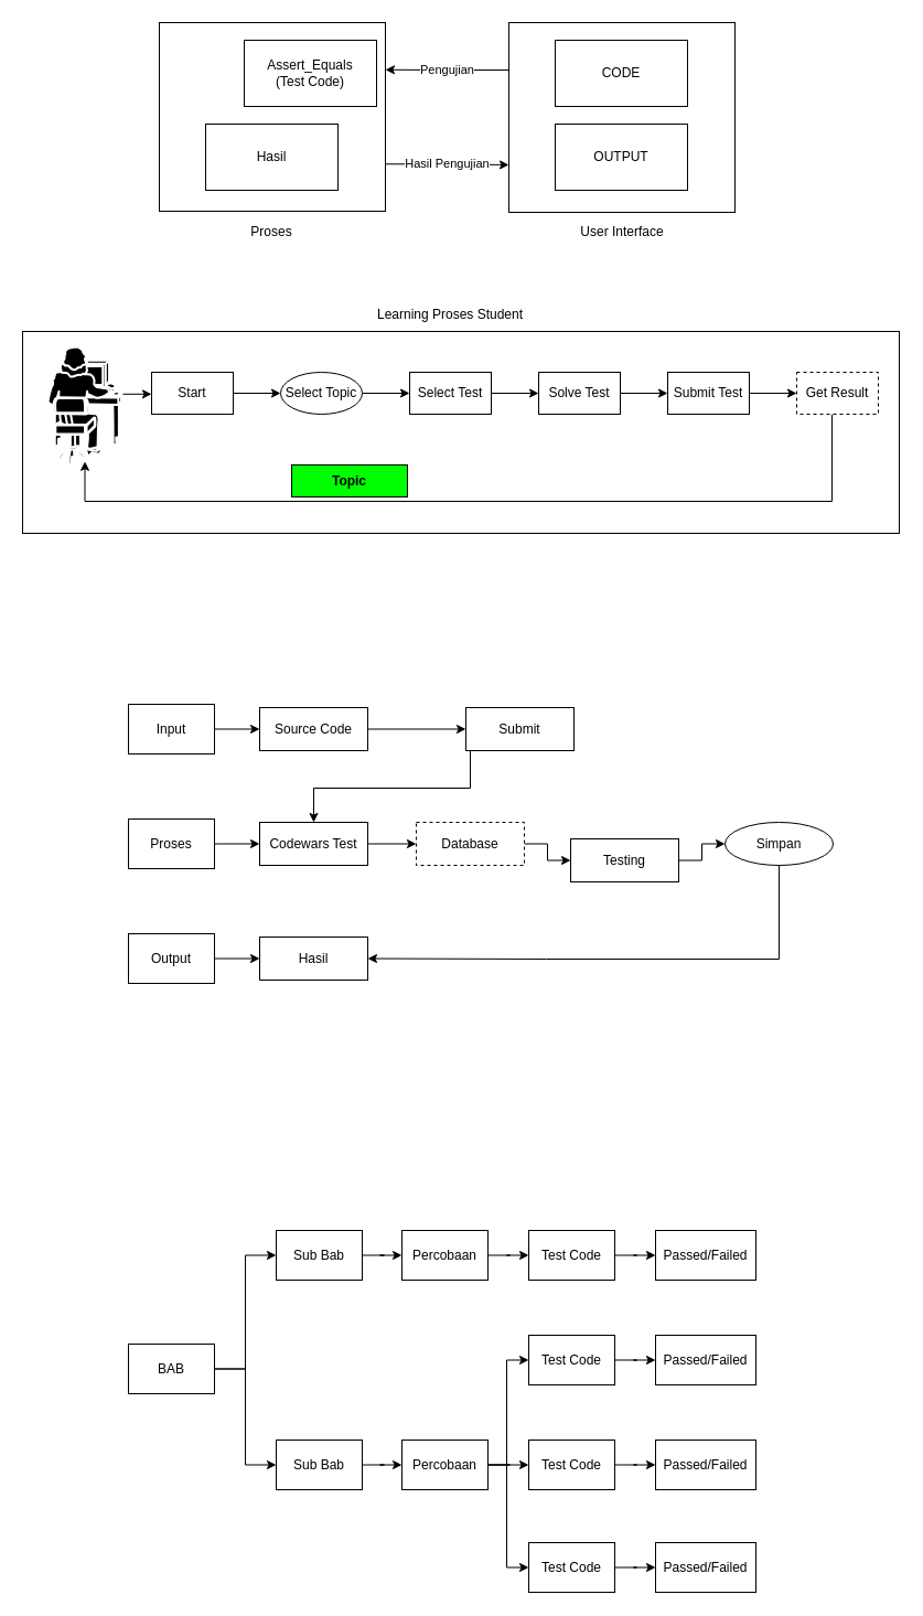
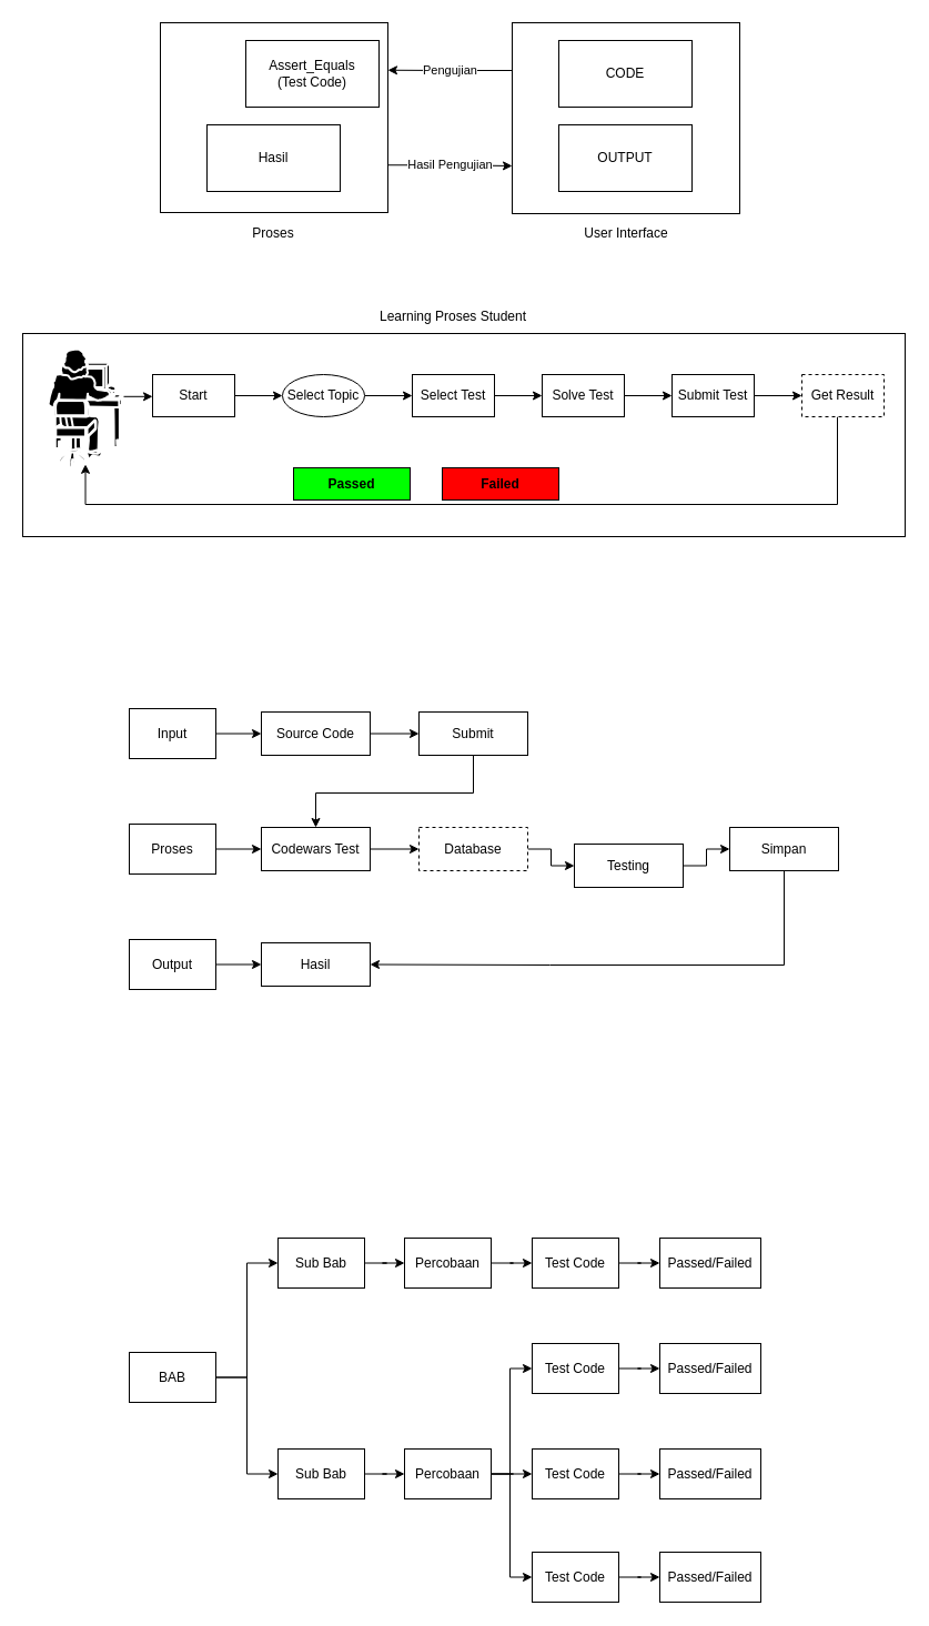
  <mxCell id="0" />
  <mxCell id="1" parent="0" />
  <mxCell id="2" value="Hasil Pengujian" style="edgeStyle=orthogonalEdgeStyle;rounded=0;orthogonalLoop=1;jettySize=auto;html=1;exitX=1;exitY=0.75;exitDx=0;exitDy=0;entryX=0;entryY=0.75;entryDx=0;entryDy=0;" edge="1" parent="1" source="3" target="7"><mxGeometry relative="1" as="geometry" /></mxCell>
  <mxCell id="3" value="" style="rounded=0;whiteSpace=wrap;html=1;" vertex="1" parent="1"><mxGeometry x="144" y="20" width="205" height="171" as="geometry" /></mxCell>
  <mxCell id="4" value="Assert_Equals&lt;br&gt;(Test Code)" style="rounded=0;whiteSpace=wrap;html=1;" vertex="1" parent="1"><mxGeometry x="221" y="36" width="120" height="60" as="geometry" /></mxCell>
  <mxCell id="5" value="Hasil" style="rounded=0;whiteSpace=wrap;html=1;" vertex="1" parent="1"><mxGeometry x="186" y="112" width="120" height="60" as="geometry" /></mxCell>
  <mxCell id="6" value="Pengujian" style="edgeStyle=orthogonalEdgeStyle;rounded=0;orthogonalLoop=1;jettySize=auto;html=1;entryX=1;entryY=0.25;entryDx=0;entryDy=0;exitX=0;exitY=0.25;exitDx=0;exitDy=0;" edge="1" parent="1" source="7" target="3"><mxGeometry relative="1" as="geometry" /></mxCell>
  <mxCell id="7" value="" style="rounded=0;whiteSpace=wrap;html=1;" vertex="1" parent="1"><mxGeometry x="461" y="20" width="205" height="172" as="geometry" /></mxCell>
  <mxCell id="8" value="CODE" style="rounded=0;whiteSpace=wrap;html=1;" vertex="1" parent="1"><mxGeometry x="503" y="36" width="120" height="60" as="geometry" /></mxCell>
  <mxCell id="9" value="OUTPUT" style="rounded=0;whiteSpace=wrap;html=1;" vertex="1" parent="1"><mxGeometry x="503" y="112" width="120" height="60" as="geometry" /></mxCell>
  <mxCell id="10" value="Proses" style="text;html=1;strokeColor=none;fillColor=none;align=center;verticalAlign=middle;whiteSpace=wrap;rounded=0;" vertex="1" parent="1"><mxGeometry x="216" y="195" width="60" height="30" as="geometry" /></mxCell>
  <mxCell id="11" value="User Interface" style="text;html=1;strokeColor=none;fillColor=none;align=center;verticalAlign=middle;whiteSpace=wrap;rounded=0;" vertex="1" parent="1"><mxGeometry x="519.5" y="195" width="88" height="30" as="geometry" /></mxCell>
  <mxCell id="12" value="" style="rounded=0;whiteSpace=wrap;html=1;" vertex="1" parent="1"><mxGeometry x="20" y="300" width="795" height="183" as="geometry" /></mxCell>
  <mxCell id="13" style="edgeStyle=orthogonalEdgeStyle;rounded=0;orthogonalLoop=1;jettySize=auto;html=1;entryX=0;entryY=0.5;entryDx=0;entryDy=0;" edge="1" parent="1" source="14" target="16"><mxGeometry relative="1" as="geometry" /></mxCell>
  <mxCell id="14" value="Start" style="rounded=0;whiteSpace=wrap;html=1;" vertex="1" parent="1"><mxGeometry x="137" y="337" width="74" height="38" as="geometry" /></mxCell>
  <mxCell id="15" style="edgeStyle=orthogonalEdgeStyle;rounded=0;orthogonalLoop=1;jettySize=auto;html=1;entryX=0;entryY=0.5;entryDx=0;entryDy=0;" edge="1" parent="1" source="16" target="18"><mxGeometry relative="1" as="geometry" /></mxCell>
  <mxCell id="16" value="Select Topic" style="ellipse;whiteSpace=wrap;html=1;" vertex="1" parent="1"><mxGeometry x="254" y="337" width="74" height="38" as="geometry" /></mxCell>
  <mxCell id="17" style="edgeStyle=orthogonalEdgeStyle;rounded=0;orthogonalLoop=1;jettySize=auto;html=1;entryX=0;entryY=0.5;entryDx=0;entryDy=0;" edge="1" parent="1" source="18" target="20"><mxGeometry relative="1" as="geometry" /></mxCell>
  <mxCell id="18" value="Select Test" style="rounded=0;whiteSpace=wrap;html=1;" vertex="1" parent="1"><mxGeometry x="371" y="337" width="74" height="38" as="geometry" /></mxCell>
  <mxCell id="19" style="edgeStyle=orthogonalEdgeStyle;rounded=0;orthogonalLoop=1;jettySize=auto;html=1;entryX=0;entryY=0.5;entryDx=0;entryDy=0;" edge="1" parent="1" source="20" target="22"><mxGeometry relative="1" as="geometry" /></mxCell>
  <mxCell id="20" value="Solve Test" style="rounded=0;whiteSpace=wrap;html=1;" vertex="1" parent="1"><mxGeometry x="488" y="337" width="74" height="38" as="geometry" /></mxCell>
  <mxCell id="21" style="edgeStyle=orthogonalEdgeStyle;rounded=0;orthogonalLoop=1;jettySize=auto;html=1;entryX=0;entryY=0.5;entryDx=0;entryDy=0;" edge="1" parent="1" source="22" target="24"><mxGeometry relative="1" as="geometry" /></mxCell>
  <mxCell id="22" value="Submit Test" style="rounded=0;whiteSpace=wrap;html=1;" vertex="1" parent="1"><mxGeometry x="605" y="337" width="74" height="38" as="geometry" /></mxCell>
  <mxCell id="23" style="edgeStyle=orthogonalEdgeStyle;rounded=0;orthogonalLoop=1;jettySize=auto;html=1;entryX=0.5;entryY=0.97;entryDx=0;entryDy=0;entryPerimeter=0;" edge="1" parent="1" source="24" target="26"><mxGeometry relative="1" as="geometry"><Array as="points"><mxPoint x="754" y="454" /><mxPoint x="77" y="454" /></Array></mxGeometry></mxCell>
  <mxCell id="24" value="Get Result" style="rounded=0;whiteSpace=wrap;html=1;dashed=1;" vertex="1" parent="1"><mxGeometry x="722" y="337" width="74" height="38" as="geometry" /></mxCell>
  <mxCell id="25" style="edgeStyle=orthogonalEdgeStyle;rounded=0;orthogonalLoop=1;jettySize=auto;html=1;exitX=1;exitY=0.4;exitDx=0;exitDy=0;exitPerimeter=0;entryX=0;entryY=0.5;entryDx=0;entryDy=0;" edge="1" parent="1" source="26" target="14"><mxGeometry relative="1" as="geometry" /></mxCell>
  <mxCell id="26" value="" style="shape=mxgraph.cisco.people.mac_woman;html=1;pointerEvents=1;dashed=0;fillColor=#000000;strokeColor=#ffffff;strokeWidth=2;verticalLabelPosition=bottom;verticalAlign=top;align=center;outlineConnect=0;" vertex="1" parent="1"><mxGeometry x="43" y="314" width="67" height="107" as="geometry" /></mxCell>
- <mxCell id="27" value="Topic" style="rounded=0;whiteSpace=wrap;html=1;fillColor=#00FF00;fontStyle=1" vertex="1" parent="1"><mxGeometry x="264" y="421" width="105" height="29" as="geometry" /></mxCell>
+ <mxCell id="27" value="Passed" style="rounded=0;whiteSpace=wrap;html=1;fillColor=#00FF00;fontStyle=1" vertex="1" parent="1"><mxGeometry x="264" y="421" width="105" height="29" as="geometry" /></mxCell>
+ <mxCell id="28" value="Failed" style="rounded=0;whiteSpace=wrap;html=1;fillColor=#FF0000;fontStyle=1" vertex="1" parent="1"><mxGeometry x="398" y="421" width="105" height="29" as="geometry" /></mxCell>
  <mxCell id="29" value="Learning Proses Student" style="text;html=1;strokeColor=none;fillColor=none;align=center;verticalAlign=middle;whiteSpace=wrap;rounded=0;" vertex="1" parent="1"><mxGeometry x="337" y="270" width="142" height="30" as="geometry" /></mxCell>
  <mxCell id="30" style="edgeStyle=orthogonalEdgeStyle;rounded=0;orthogonalLoop=1;jettySize=auto;html=1;entryX=0;entryY=0.5;entryDx=0;entryDy=0;" edge="1" parent="1" source="31" target="37"><mxGeometry relative="1" as="geometry" /></mxCell>
  <mxCell id="31" value="Input" style="rounded=0;whiteSpace=wrap;html=1;" vertex="1" parent="1"><mxGeometry x="116" y="638" width="78" height="45" as="geometry" /></mxCell>
  <mxCell id="32" style="edgeStyle=orthogonalEdgeStyle;rounded=0;orthogonalLoop=1;jettySize=auto;html=1;" edge="1" parent="1" source="33" target="41"><mxGeometry relative="1" as="geometry" /></mxCell>
  <mxCell id="33" value="Proses" style="rounded=0;whiteSpace=wrap;html=1;" vertex="1" parent="1"><mxGeometry x="116" y="742" width="78" height="45" as="geometry" /></mxCell>
  <mxCell id="34" style="edgeStyle=orthogonalEdgeStyle;rounded=0;orthogonalLoop=1;jettySize=auto;html=1;" edge="1" parent="1" source="35" target="48"><mxGeometry relative="1" as="geometry" /></mxCell>
  <mxCell id="35" value="Output" style="rounded=0;whiteSpace=wrap;html=1;" vertex="1" parent="1"><mxGeometry x="116" y="846" width="78" height="45" as="geometry" /></mxCell>
  <mxCell id="36" style="edgeStyle=orthogonalEdgeStyle;rounded=0;orthogonalLoop=1;jettySize=auto;html=1;" edge="1" parent="1" source="37" target="39"><mxGeometry relative="1" as="geometry" /></mxCell>
  <mxCell id="37" value="Source Code" style="rounded=0;whiteSpace=wrap;html=1;" vertex="1" parent="1"><mxGeometry x="235" y="641" width="98" height="39" as="geometry" /></mxCell>
  <mxCell id="38" style="edgeStyle=orthogonalEdgeStyle;rounded=0;orthogonalLoop=1;jettySize=auto;html=1;entryX=0.5;entryY=0;entryDx=0;entryDy=0;" edge="1" parent="1" source="39" target="41"><mxGeometry relative="1" as="geometry"><Array as="points"><mxPoint x="426" y="714" /><mxPoint x="284" y="714" /></Array></mxGeometry></mxCell>
- <mxCell id="39" value="Submit" style="rounded=0;whiteSpace=wrap;html=1;" vertex="1" parent="1"><mxGeometry x="422" y="641" width="98" height="39" as="geometry" /></mxCell>
+ <mxCell id="39" value="Submit" style="rounded=0;whiteSpace=wrap;html=1;" vertex="1" parent="1"><mxGeometry x="377" y="641" width="98" height="39" as="geometry" /></mxCell>
  <mxCell id="40" style="edgeStyle=orthogonalEdgeStyle;rounded=0;orthogonalLoop=1;jettySize=auto;html=1;entryX=0;entryY=0.5;entryDx=0;entryDy=0;" edge="1" parent="1" source="41" target="43"><mxGeometry relative="1" as="geometry" /></mxCell>
  <mxCell id="41" value="Codewars Test" style="rounded=0;whiteSpace=wrap;html=1;" vertex="1" parent="1"><mxGeometry x="235" y="745" width="98" height="39" as="geometry" /></mxCell>
  <mxCell id="42" style="edgeStyle=orthogonalEdgeStyle;rounded=0;orthogonalLoop=1;jettySize=auto;html=1;" edge="1" parent="1" source="43" target="45"><mxGeometry relative="1" as="geometry" /></mxCell>
  <mxCell id="43" value="Database" style="rounded=0;whiteSpace=wrap;html=1;dashed=1;" vertex="1" parent="1"><mxGeometry x="377" y="745" width="98" height="39" as="geometry" /></mxCell>
  <mxCell id="44" style="edgeStyle=orthogonalEdgeStyle;rounded=0;orthogonalLoop=1;jettySize=auto;html=1;" edge="1" parent="1" source="45" target="47"><mxGeometry relative="1" as="geometry" /></mxCell>
  <mxCell id="45" value="Testing" style="rounded=0;whiteSpace=wrap;html=1;" vertex="1" parent="1"><mxGeometry x="517" y="760" width="98" height="39" as="geometry" /></mxCell>
  <mxCell id="46" style="edgeStyle=orthogonalEdgeStyle;rounded=0;orthogonalLoop=1;jettySize=auto;html=1;entryX=1;entryY=0.5;entryDx=0;entryDy=0;" edge="1" parent="1" source="47" target="48"><mxGeometry relative="1" as="geometry"><Array as="points"><mxPoint x="706" y="869" /><mxPoint x="495" y="869" /></Array></mxGeometry></mxCell>
- <mxCell id="47" value="Simpan" style="ellipse;whiteSpace=wrap;html=1;" vertex="1" parent="1"><mxGeometry x="657" y="745" width="98" height="39" as="geometry" /></mxCell>
+ <mxCell id="47" value="Simpan" style="rounded=0;whiteSpace=wrap;html=1;" vertex="1" parent="1"><mxGeometry x="657" y="745" width="98" height="39" as="geometry" /></mxCell>
  <mxCell id="48" value="Hasil" style="rounded=0;whiteSpace=wrap;html=1;" vertex="1" parent="1"><mxGeometry x="235" y="849" width="98" height="39" as="geometry" /></mxCell>
  <mxCell id="49" style="edgeStyle=orthogonalEdgeStyle;rounded=0;orthogonalLoop=1;jettySize=auto;html=1;entryX=0;entryY=0.5;entryDx=0;entryDy=0;" edge="1" parent="1" source="51" target="55"><mxGeometry relative="1" as="geometry" /></mxCell>
  <mxCell id="50" style="edgeStyle=orthogonalEdgeStyle;rounded=0;orthogonalLoop=1;jettySize=auto;html=1;entryX=0;entryY=0.5;entryDx=0;entryDy=0;" edge="1" parent="1" source="51" target="53"><mxGeometry relative="1" as="geometry" /></mxCell>
  <mxCell id="51" value="BAB" style="rounded=0;whiteSpace=wrap;html=1;" vertex="1" parent="1"><mxGeometry x="116" y="1218" width="78" height="45" as="geometry" /></mxCell>
  <mxCell id="52" style="edgeStyle=orthogonalEdgeStyle;rounded=0;orthogonalLoop=1;jettySize=auto;html=1;entryX=0;entryY=0.5;entryDx=0;entryDy=0;" edge="1" parent="1" source="53" target="64"><mxGeometry relative="1" as="geometry" /></mxCell>
  <mxCell id="53" value="Sub Bab" style="rounded=0;whiteSpace=wrap;html=1;" vertex="1" parent="1"><mxGeometry x="250" y="1305" width="78" height="45" as="geometry" /></mxCell>
  <mxCell id="54" style="edgeStyle=orthogonalEdgeStyle;rounded=0;orthogonalLoop=1;jettySize=auto;html=1;entryX=0;entryY=0.5;entryDx=0;entryDy=0;" edge="1" parent="1" source="55" target="57"><mxGeometry relative="1" as="geometry" /></mxCell>
  <mxCell id="55" value="Sub Bab" style="rounded=0;whiteSpace=wrap;html=1;" vertex="1" parent="1"><mxGeometry x="250" y="1115" width="78" height="45" as="geometry" /></mxCell>
  <mxCell id="56" style="edgeStyle=orthogonalEdgeStyle;rounded=0;orthogonalLoop=1;jettySize=auto;html=1;" edge="1" parent="1" source="57" target="59"><mxGeometry relative="1" as="geometry" /></mxCell>
  <mxCell id="57" value="Percobaan" style="rounded=0;whiteSpace=wrap;html=1;" vertex="1" parent="1"><mxGeometry x="364" y="1115" width="78" height="45" as="geometry" /></mxCell>
  <mxCell id="58" style="edgeStyle=orthogonalEdgeStyle;rounded=0;orthogonalLoop=1;jettySize=auto;html=1;" edge="1" parent="1" source="59" target="60"><mxGeometry relative="1" as="geometry" /></mxCell>
  <mxCell id="59" value="Test Code" style="rounded=0;whiteSpace=wrap;html=1;" vertex="1" parent="1"><mxGeometry x="479" y="1115" width="78" height="45" as="geometry" /></mxCell>
  <mxCell id="60" value="Passed/Failed" style="rounded=0;whiteSpace=wrap;html=1;" vertex="1" parent="1"><mxGeometry x="594" y="1115" width="91" height="45" as="geometry" /></mxCell>
  <mxCell id="61" style="edgeStyle=orthogonalEdgeStyle;rounded=0;orthogonalLoop=1;jettySize=auto;html=1;" edge="1" parent="1" source="64" target="66"><mxGeometry relative="1" as="geometry" /></mxCell>
  <mxCell id="62" style="edgeStyle=orthogonalEdgeStyle;rounded=0;orthogonalLoop=1;jettySize=auto;html=1;entryX=0;entryY=0.5;entryDx=0;entryDy=0;" edge="1" parent="1" source="64" target="69"><mxGeometry relative="1" as="geometry"><Array as="points"><mxPoint x="459" y="1328" /><mxPoint x="459" y="1233" /></Array></mxGeometry></mxCell>
  <mxCell id="63" style="edgeStyle=orthogonalEdgeStyle;rounded=0;orthogonalLoop=1;jettySize=auto;html=1;entryX=0;entryY=0.5;entryDx=0;entryDy=0;" edge="1" parent="1" source="64" target="72"><mxGeometry relative="1" as="geometry"><Array as="points"><mxPoint x="459" y="1328" /><mxPoint x="459" y="1421" /></Array></mxGeometry></mxCell>
  <mxCell id="64" value="Percobaan" style="rounded=0;whiteSpace=wrap;html=1;" vertex="1" parent="1"><mxGeometry x="364" y="1305" width="78" height="45" as="geometry" /></mxCell>
  <mxCell id="65" style="edgeStyle=orthogonalEdgeStyle;rounded=0;orthogonalLoop=1;jettySize=auto;html=1;" edge="1" parent="1" source="66" target="67"><mxGeometry relative="1" as="geometry" /></mxCell>
  <mxCell id="66" value="Test Code" style="rounded=0;whiteSpace=wrap;html=1;" vertex="1" parent="1"><mxGeometry x="479" y="1305" width="78" height="45" as="geometry" /></mxCell>
  <mxCell id="67" value="Passed/Failed" style="rounded=0;whiteSpace=wrap;html=1;" vertex="1" parent="1"><mxGeometry x="594" y="1305" width="91" height="45" as="geometry" /></mxCell>
  <mxCell id="68" style="edgeStyle=orthogonalEdgeStyle;rounded=0;orthogonalLoop=1;jettySize=auto;html=1;entryX=0;entryY=0.5;entryDx=0;entryDy=0;" edge="1" parent="1" source="69" target="70"><mxGeometry relative="1" as="geometry" /></mxCell>
  <mxCell id="69" value="Test Code" style="rounded=0;whiteSpace=wrap;html=1;" vertex="1" parent="1"><mxGeometry x="479" y="1210" width="78" height="45" as="geometry" /></mxCell>
  <mxCell id="70" value="Passed/Failed" style="rounded=0;whiteSpace=wrap;html=1;" vertex="1" parent="1"><mxGeometry x="594" y="1210" width="91" height="45" as="geometry" /></mxCell>
  <mxCell id="71" style="edgeStyle=orthogonalEdgeStyle;rounded=0;orthogonalLoop=1;jettySize=auto;html=1;exitX=1;exitY=0.5;exitDx=0;exitDy=0;" edge="1" parent="1" source="72" target="73"><mxGeometry relative="1" as="geometry" /></mxCell>
  <mxCell id="72" value="Test Code" style="rounded=0;whiteSpace=wrap;html=1;" vertex="1" parent="1"><mxGeometry x="479" y="1398" width="78" height="45" as="geometry" /></mxCell>
  <mxCell id="73" value="Passed/Failed" style="rounded=0;whiteSpace=wrap;html=1;" vertex="1" parent="1"><mxGeometry x="594" y="1398" width="91" height="45" as="geometry" /></mxCell>
